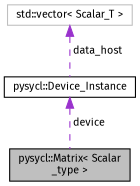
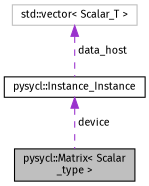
  digraph {
    fontname="Fira Sans"
    node [color=black fontname="Fira Sans" fontsize=10 shape=record]
    edge [color=darkorchid3 dir=back fontname="Fira Sans" fontsize=10 labelfontname=Helvetica labelfontsize=10 style=dashed]
    n1 [fillcolor=grey75 fontcolor=black height=0.2 label="pysycl::Matrix\< Scalar\l_type \>" style=filled width=0.4]
    n2 [color=grey75 height=0.2 label="std::vector\< Scalar_T \>" width=0.4]
-   n3 [height=0.2 label="pysycl::Device_Instance" width=0.4]
+   n3 [height=0.2 label="pysycl::Instance_Instance" width=0.4]
    n2 -> n3 [label=" data_host"]
    n3 -> n1 [label=" device"]
  }
